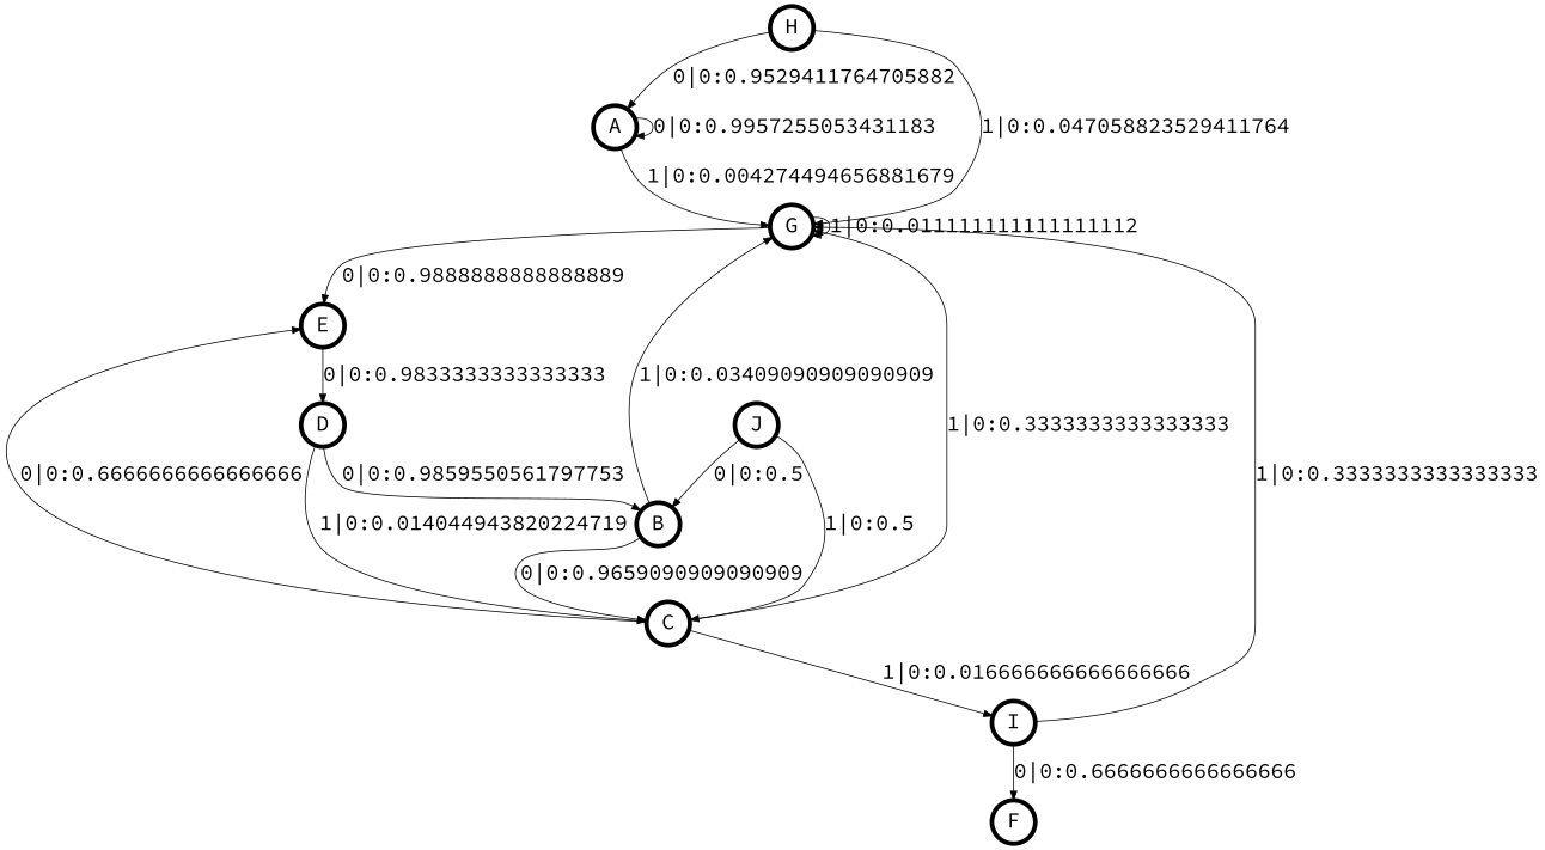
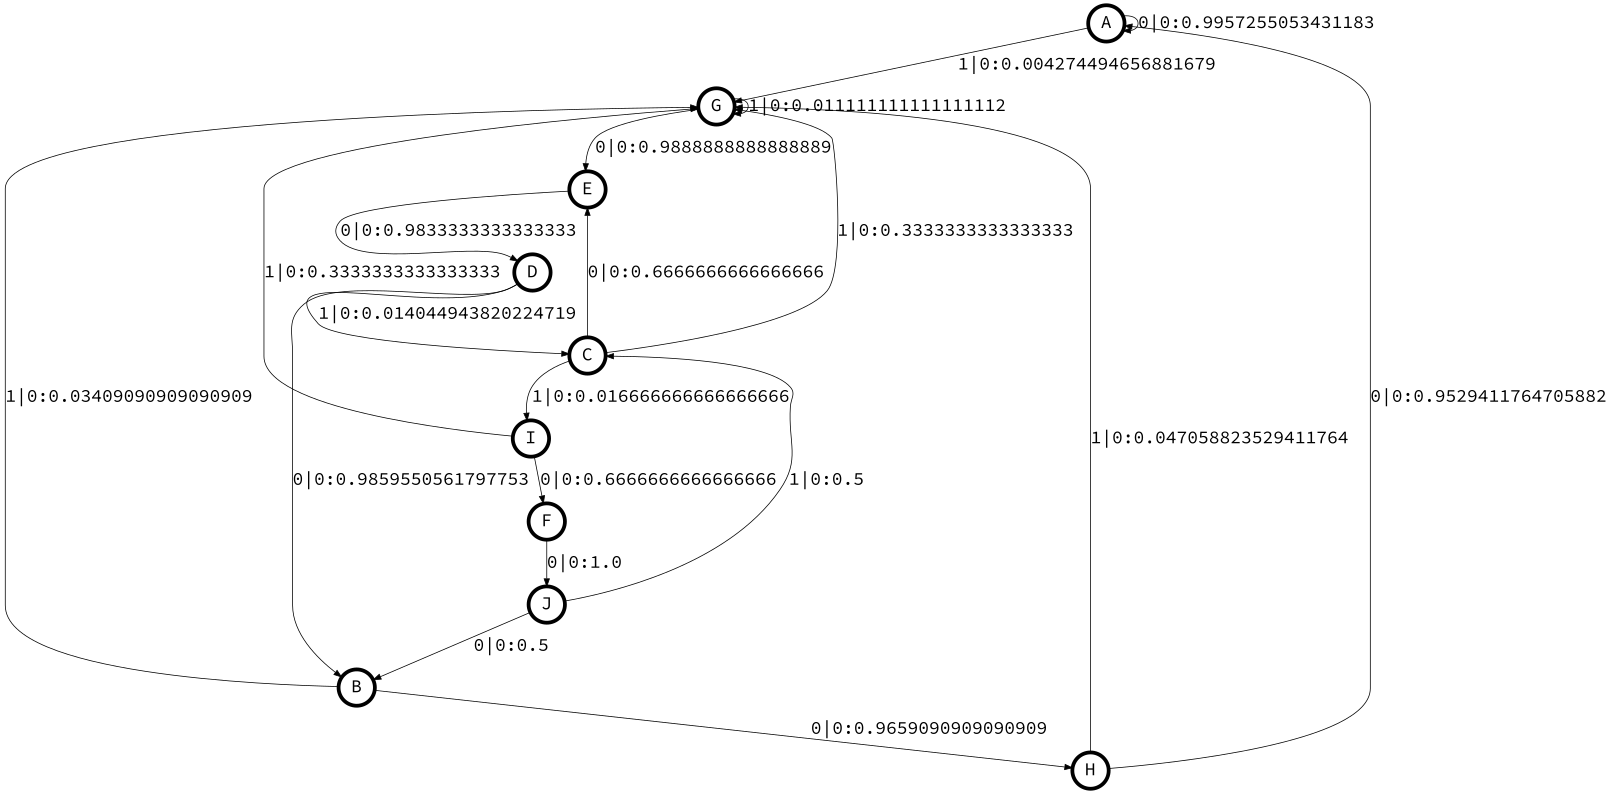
  digraph {
    fontname="Source Code Pro"
    node [fontname="Source Code Pro" fontsize=24 penwidth=5 shape=circle]
    edge [fontname="Source Code Pro" fontsize=24]
    A
    G
    E
    D
    B
    H
    C
    I
    F
    J
    A -> A [label="0|0:0.9957255053431183\l"]
    A -> G [label="1|0:0.004274494656881679\l"]
    G -> G [label="1|0:0.011111111111111112\l"]
    G -> E [label="0|0:0.9888888888888889\l"]
    E -> D [label="0|0:0.9833333333333333\l"]
    D -> B [label="0|0:0.9859550561797753\l"]
    D -> C [label="1|0:0.014044943820224719\l"]
    B -> G [label="1|0:0.03409090909090909\l"]
-   B -> C [label="0|0:0.9659090909090909\l"]
+   B -> H [label="0|0:0.9659090909090909\l"]
    H -> A [label="0|0:0.9529411764705882\l"]
    H -> G [label="1|0:0.047058823529411764\l"]
    C -> G [label="1|0:0.3333333333333333\l"]
    C -> E [label="0|0:0.6666666666666666\l"]
    C -> I [label="1|0:0.016666666666666666\l"]
    I -> G [label="1|0:0.3333333333333333\l"]
    I -> F [label="0|0:0.6666666666666666\l"]
+   F -> J [label="0|0:1.0\l"]
    J -> B [label="0|0:0.5\l"]
    J -> C [label="1|0:0.5\l"]
  }
